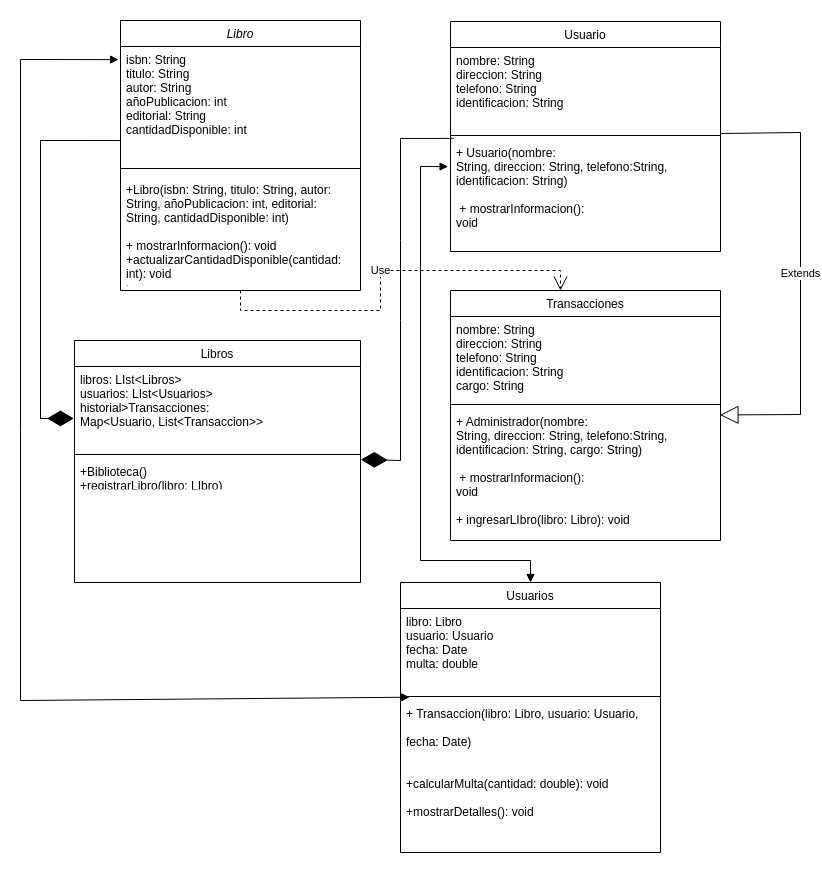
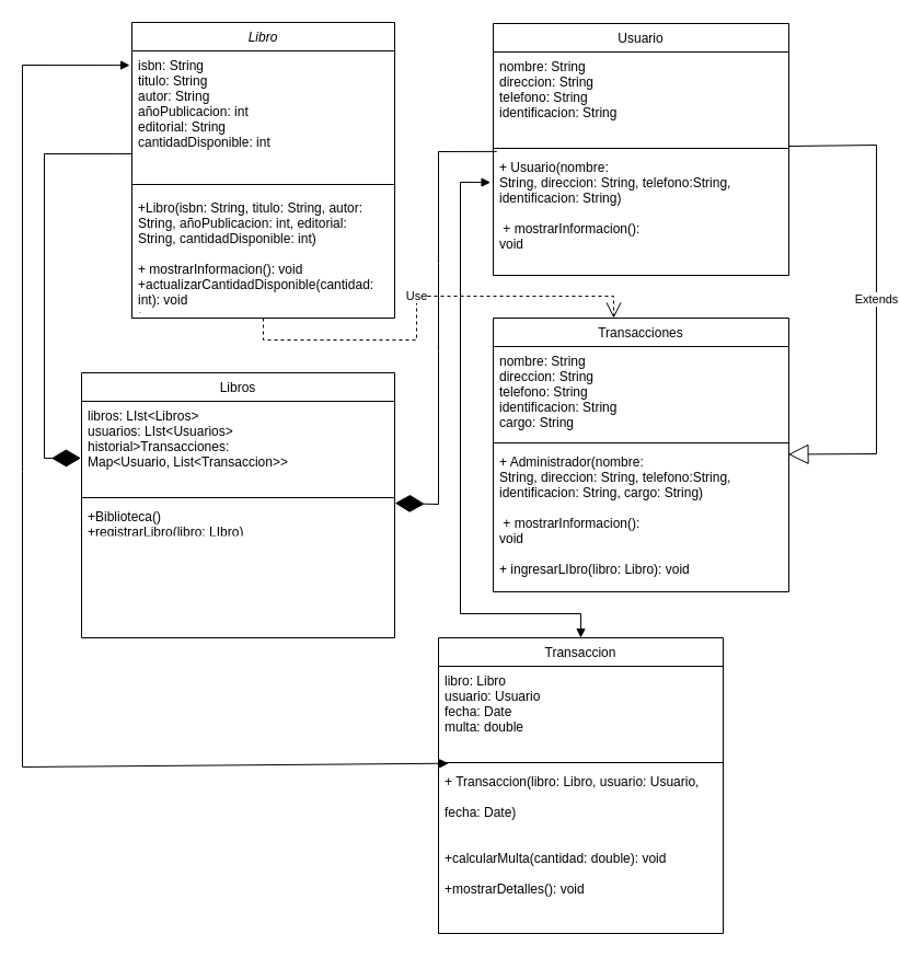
  <mxCell id="0" />
  <mxCell id="1" parent="0" />
  <mxCell id="2" value="Libro" style="swimlane;fontStyle=2;align=center;verticalAlign=top;childLayout=stackLayout;horizontal=1;startSize=26;horizontalStack=0;resizeParent=1;resizeLast=0;collapsible=1;marginBottom=0;rounded=0;shadow=0;strokeWidth=1;" parent="1" vertex="1"><mxGeometry x="120" y="20" width="240" height="270" as="geometry"><mxRectangle x="230" y="140" width="160" height="26" as="alternateBounds" /></mxGeometry></mxCell>
  <mxCell id="3" value="isbn: String&#10;titulo: String&#10;autor: String&#10;añoPublicacion: int&#10;editorial: String&#10;cantidadDisponible: int&#10;" style="text;align=left;verticalAlign=top;spacingLeft=4;spacingRight=4;overflow=hidden;rotatable=0;points=[[0,0.5],[1,0.5]];portConstraint=eastwest;" parent="2" vertex="1"><mxGeometry y="26" width="240" height="114" as="geometry" /></mxCell>
  <mxCell id="4" value="" style="line;html=1;strokeWidth=1;align=left;verticalAlign=middle;spacingTop=-1;spacingLeft=3;spacingRight=3;rotatable=0;labelPosition=right;points=[];portConstraint=eastwest;" parent="2" vertex="1"><mxGeometry y="140" width="240" height="16" as="geometry" /></mxCell>
  <mxCell id="5" value="+Libro(isbn: String, titulo: String, autor: &#10;String, añoPublicacion: int, editorial:&#10;String, cantidadDisponible: int)&#10;&#10;+ mostrarInformacion(): void&#10;+actualizarCantidadDisponible(cantidad: &#10;int): void&#10;:&#10;&#10;" style="text;align=left;verticalAlign=top;spacingLeft=4;spacingRight=4;overflow=hidden;rotatable=0;points=[[0,0.5],[1,0.5]];portConstraint=eastwest;" parent="2" vertex="1"><mxGeometry y="156" width="240" height="104" as="geometry" /></mxCell>
- <mxCell id="6" value="Usuarios" style="swimlane;fontStyle=0;align=center;verticalAlign=top;childLayout=stackLayout;horizontal=1;startSize=26;horizontalStack=0;resizeParent=1;resizeLast=0;collapsible=1;marginBottom=0;rounded=0;shadow=0;strokeWidth=1;" parent="1" vertex="1"><mxGeometry x="400" y="582" width="260" height="270" as="geometry"><mxRectangle x="130" y="380" width="160" height="26" as="alternateBounds" /></mxGeometry></mxCell>
+ <mxCell id="6" value="Transaccion" style="swimlane;fontStyle=0;align=center;verticalAlign=top;childLayout=stackLayout;horizontal=1;startSize=26;horizontalStack=0;resizeParent=1;resizeLast=0;collapsible=1;marginBottom=0;rounded=0;shadow=0;strokeWidth=1;" parent="1" vertex="1"><mxGeometry x="400" y="582" width="260" height="270" as="geometry"><mxRectangle x="130" y="380" width="160" height="26" as="alternateBounds" /></mxGeometry></mxCell>
  <mxCell id="7" value="libro: Libro&#10;usuario: Usuario&#10;fecha: Date&#10;multa: double" style="text;align=left;verticalAlign=top;spacingLeft=4;spacingRight=4;overflow=hidden;rotatable=0;points=[[0,0.5],[1,0.5]];portConstraint=eastwest;" parent="6" vertex="1"><mxGeometry y="26" width="260" height="84" as="geometry" /></mxCell>
  <mxCell id="8" value="" style="line;html=1;strokeWidth=1;align=left;verticalAlign=middle;spacingTop=-1;spacingLeft=3;spacingRight=3;rotatable=0;labelPosition=right;points=[];portConstraint=eastwest;" parent="6" vertex="1"><mxGeometry y="110" width="260" height="8" as="geometry" /></mxCell>
  <mxCell id="9" value="+ Transaccion(libro: Libro, usuario: Usuario,&#10;&#10;fecha: Date)&#10;&#10;&#10;+calcularMulta(cantidad: double): void&#10;&#10;+mostrarDetalles(): void" style="text;align=left;verticalAlign=top;spacingLeft=4;spacingRight=4;overflow=hidden;rotatable=0;points=[[0,0.5],[1,0.5]];portConstraint=eastwest;" vertex="1" parent="6"><mxGeometry y="118" width="260" height="132" as="geometry" /></mxCell>
  <mxCell id="10" value="Usuario" style="swimlane;fontStyle=0;align=center;verticalAlign=top;childLayout=stackLayout;horizontal=1;startSize=26;horizontalStack=0;resizeParent=1;resizeLast=0;collapsible=1;marginBottom=0;rounded=0;shadow=0;strokeWidth=1;" parent="1" vertex="1"><mxGeometry x="450" y="21" width="270" height="230" as="geometry"><mxRectangle x="550" y="140" width="160" height="26" as="alternateBounds" /></mxGeometry></mxCell>
  <mxCell id="11" value="nombre: String                 &#10;direccion: String              &#10;telefono: String               &#10;identificacion: String" style="text;align=left;verticalAlign=top;spacingLeft=4;spacingRight=4;overflow=hidden;rotatable=0;points=[[0,0.5],[1,0.5]];portConstraint=eastwest;" parent="10" vertex="1"><mxGeometry y="26" width="270" height="84" as="geometry" /></mxCell>
  <mxCell id="12" value="" style="line;html=1;strokeWidth=1;align=left;verticalAlign=middle;spacingTop=-1;spacingLeft=3;spacingRight=3;rotatable=0;labelPosition=right;points=[];portConstraint=eastwest;" parent="10" vertex="1"><mxGeometry y="110" width="270" height="8" as="geometry" /></mxCell>
  <mxCell id="13" value="+ Usuario(nombre:&#10;String, direccion: String, telefono:String, &#10;identificacion: String)&#10;&#10; + mostrarInformacion():&#10;void  " style="text;align=left;verticalAlign=top;spacingLeft=4;spacingRight=4;overflow=hidden;rotatable=0;points=[[0,0.5],[1,0.5]];portConstraint=eastwest;" parent="10" vertex="1"><mxGeometry y="118" width="270" height="112" as="geometry" /></mxCell>
  <mxCell id="14" value="Libros" style="swimlane;fontStyle=0;align=center;verticalAlign=top;childLayout=stackLayout;horizontal=1;startSize=26;horizontalStack=0;resizeParent=1;resizeLast=0;collapsible=1;marginBottom=0;rounded=0;shadow=0;strokeWidth=1;" vertex="1" parent="1"><mxGeometry x="74" y="340" width="286" height="242" as="geometry"><mxRectangle x="130" y="380" width="160" height="26" as="alternateBounds" /></mxGeometry></mxCell>
  <mxCell id="15" value="libros: LIst&lt;Libros&gt;&#10;usuarios: LIst&lt;Usuarios&gt;&#10;historial&gt;Transacciones:&#10;Map&lt;Usuario, List&lt;Transaccion&gt;&gt;" style="text;align=left;verticalAlign=top;spacingLeft=4;spacingRight=4;overflow=hidden;rotatable=0;points=[[0,0.5],[1,0.5]];portConstraint=eastwest;" vertex="1" parent="14"><mxGeometry y="26" width="286" height="84" as="geometry" /></mxCell>
  <mxCell id="16" value="" style="line;html=1;strokeWidth=1;align=left;verticalAlign=middle;spacingTop=-1;spacingLeft=3;spacingRight=3;rotatable=0;labelPosition=right;points=[];portConstraint=eastwest;" vertex="1" parent="14"><mxGeometry y="110" width="286" height="8" as="geometry" /></mxCell>
  <mxCell id="17" value="+Biblioteca()&#10;+registrarLibro(libro: LIbro)&#10;registrarUsuario(usuario:Usuario)" style="text;align=left;verticalAlign=top;spacingLeft=4;spacingRight=4;overflow=hidden;rotatable=0;points=[[0,0.5],[1,0.5]];portConstraint=eastwest;" vertex="1" parent="14"><mxGeometry y="118" width="286" height="26" as="geometry" /></mxCell>
  <mxCell id="18" value="Transacciones" style="swimlane;fontStyle=0;align=center;verticalAlign=top;childLayout=stackLayout;horizontal=1;startSize=26;horizontalStack=0;resizeParent=1;resizeLast=0;collapsible=1;marginBottom=0;rounded=0;shadow=0;strokeWidth=1;" vertex="1" parent="1"><mxGeometry x="450" y="290" width="270" height="250" as="geometry"><mxRectangle x="550" y="140" width="160" height="26" as="alternateBounds" /></mxGeometry></mxCell>
  <mxCell id="19" value="nombre: String                 &#10;direccion: String              &#10;telefono: String               &#10;identificacion: String&#10;cargo: String" style="text;align=left;verticalAlign=top;spacingLeft=4;spacingRight=4;overflow=hidden;rotatable=0;points=[[0,0.5],[1,0.5]];portConstraint=eastwest;" vertex="1" parent="18"><mxGeometry y="26" width="270" height="84" as="geometry" /></mxCell>
  <mxCell id="20" value="" style="line;html=1;strokeWidth=1;align=left;verticalAlign=middle;spacingTop=-1;spacingLeft=3;spacingRight=3;rotatable=0;labelPosition=right;points=[];portConstraint=eastwest;" vertex="1" parent="18"><mxGeometry y="110" width="270" height="8" as="geometry" /></mxCell>
  <mxCell id="21" value="+ Administrador(nombre:&#10;String, direccion: String, telefono:String, &#10;identificacion: String, cargo: String)&#10;&#10; + mostrarInformacion():&#10;void  &#10;&#10;+ ingresarLIbro(libro: Libro): void&#10;" style="text;align=left;verticalAlign=top;spacingLeft=4;spacingRight=4;overflow=hidden;rotatable=0;points=[[0,0.5],[1,0.5]];portConstraint=eastwest;" vertex="1" parent="18"><mxGeometry y="118" width="270" height="132" as="geometry" /></mxCell>
  <mxCell id="22" value="Extends" style="endArrow=block;endSize=16;endFill=0;html=1;rounded=0;exitX=1.001;exitY=1.024;exitDx=0;exitDy=0;exitPerimeter=0;entryX=0.998;entryY=0.049;entryDx=0;entryDy=0;entryPerimeter=0;" edge="1" parent="1" source="11" target="21"><mxGeometry width="160" relative="1" as="geometry"><mxPoint x="530" y="440" as="sourcePoint" /><mxPoint x="690" y="440" as="targetPoint" /><Array as="points"><mxPoint x="800" y="132" /><mxPoint x="800" y="414" /></Array></mxGeometry></mxCell>
  <mxCell id="23" value="" style="endArrow=diamondThin;endFill=1;endSize=24;html=1;rounded=0;entryX=-0.002;entryY=0.618;entryDx=0;entryDy=0;exitX=0;exitY=0.825;exitDx=0;exitDy=0;exitPerimeter=0;entryPerimeter=0;" edge="1" parent="1" source="3" target="15"><mxGeometry width="160" relative="1" as="geometry"><mxPoint x="60" y="310" as="sourcePoint" /><mxPoint x="220" y="310" as="targetPoint" /><Array as="points"><mxPoint x="40" y="140" /><mxPoint x="40" y="418" /></Array></mxGeometry></mxCell>
  <mxCell id="24" value="" style="endArrow=diamondThin;endFill=1;endSize=24;html=1;rounded=0;entryX=1.001;entryY=0.041;entryDx=0;entryDy=0;entryPerimeter=0;exitX=0.012;exitY=1.082;exitDx=0;exitDy=0;exitPerimeter=0;" edge="1" parent="1" source="11" target="17"><mxGeometry width="160" relative="1" as="geometry"><mxPoint x="600" y="250" as="sourcePoint" /><mxPoint x="760" y="250" as="targetPoint" /><Array as="points"><mxPoint x="400" y="138" /><mxPoint x="400" y="240" /><mxPoint x="400" y="320" /><mxPoint x="400" y="460" /></Array></mxGeometry></mxCell>
  <mxCell id="25" value="" style="endArrow=block;startArrow=block;endFill=1;startFill=1;html=1;rounded=0;exitX=-0.003;exitY=-0.025;exitDx=0;exitDy=0;exitPerimeter=0;entryX=-0.008;entryY=0.115;entryDx=0;entryDy=0;entryPerimeter=0;" edge="1" parent="1" target="3"><mxGeometry width="160" relative="1" as="geometry"><mxPoint x="409.22" y="696.7" as="sourcePoint" /><mxPoint x="125.68" y="67.318" as="targetPoint" /><Array as="points"><mxPoint x="20" y="700" /><mxPoint x="20" y="430" /><mxPoint x="20" y="59" /></Array></mxGeometry></mxCell>
  <mxCell id="26" value="" style="endArrow=block;startArrow=block;endFill=1;startFill=1;html=1;rounded=0;exitX=0.5;exitY=0;exitDx=0;exitDy=0;entryX=-0.009;entryY=0.242;entryDx=0;entryDy=0;entryPerimeter=0;" edge="1" parent="1" source="6" target="13"><mxGeometry width="160" relative="1" as="geometry"><mxPoint x="600" y="600" as="sourcePoint" /><mxPoint x="760" y="600" as="targetPoint" /><Array as="points"><mxPoint x="530" y="560" /><mxPoint x="420" y="560" /><mxPoint x="420" y="166" /></Array></mxGeometry></mxCell>
  <mxCell id="27" value="Use" style="endArrow=open;endSize=12;dashed=1;html=1;rounded=0;exitX=0.5;exitY=1;exitDx=0;exitDy=0;" edge="1" parent="1" source="2"><mxGeometry width="160" relative="1" as="geometry"><mxPoint x="586" y="290" as="sourcePoint" /><mxPoint x="560" y="290" as="targetPoint" /><Array as="points"><mxPoint x="240" y="310" /><mxPoint x="380" y="310" /><mxPoint x="380" y="270" /><mxPoint x="560" y="270" /></Array></mxGeometry></mxCell>
